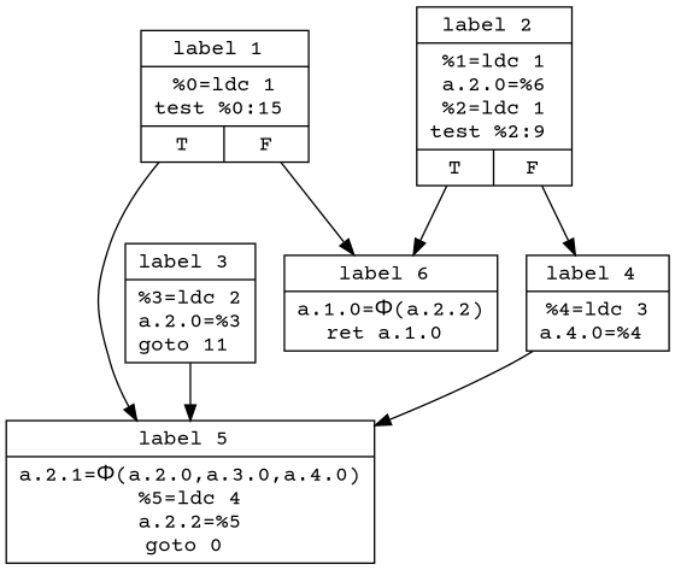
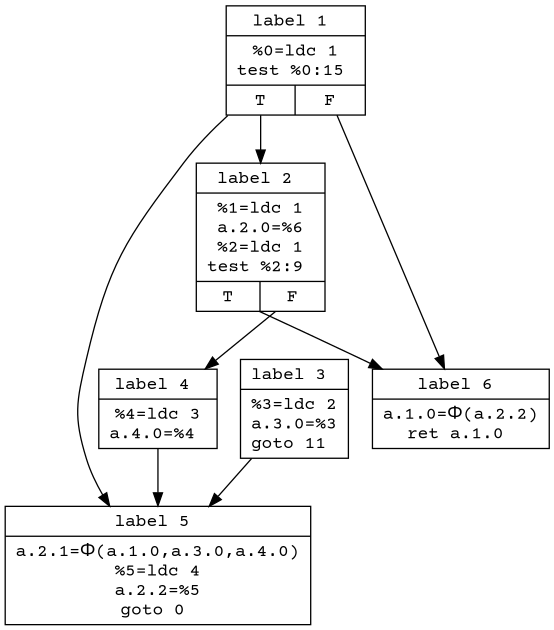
  digraph {
    fontname="Courier Prime"
    node [fontname="Courier Prime" shape=record]
    edge [fontname="Courier Prime"]
    n1 [label="{ label\ 6 | a.1.0=Φ(a.2.2)\nret\ a.1.0 }"]
    n2 [label="{ label\ 2 | %1=ldc\ 1\na.2.0=%6\n%2=ldc\ 1\ntest\ %2:9 | { <true> T | <false> F } }"]
    n3 [label="{ label\ 4 | %4=ldc\ 3\na.4.0=%4 }"]
-   n4 [label="{ label\ 5 | a.2.1=Φ(a.2.0,a.3.0,a.4.0)\n%5=ldc\ 4\na.2.2=%5\ngoto\ 0 }"]
-   n5 [label="{ label\ 3 | %3=ldc\ 2\na.2.0=%3\ngoto\ 11 }"]
+   n4 [label="{ label\ 5 | a.2.1=Φ(a.1.0,a.3.0,a.4.0)\n%5=ldc\ 4\na.2.2=%5\ngoto\ 0 }"]
+   n5 [label="{ label\ 3 | %3=ldc\ 2\na.3.0=%3\ngoto\ 11 }"]
    n6 [label="{ label\ 1 | %0=ldc\ 1\ntest\ %0:15 | { <true> T | <false> F } }"]
    n2 -> n1 [tailport="true:c"]
    n2 -> n3 [tailport="false:c"]
    n3 -> n4
    n5 -> n4
    n6 -> n1 [tailport="false:c"]
+   n6 -> n2 [tailport="true:c"]
    n6 -> n4
  }
